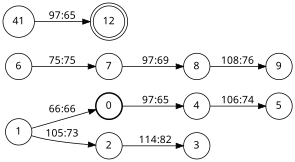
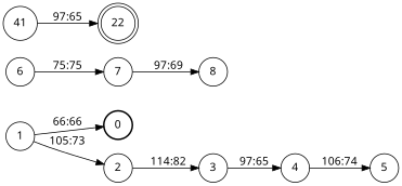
  digraph {
    fontname="Noto Sans"
    nodesep=0.25
    rankdir=LR
    ranksep=0.4
    node [fontname="Noto Sans" fontsize=14 shape=circle style=solid]
    edge [fontname="Noto Sans" fontsize=14]
    n1 [label=0 style=bold]
    n2 [label=1]
    n3 [label=2]
    n4 [label=3]
    n5 [label=4]
    n6 [label=5]
    n7 [label=6]
    n8 [label=7]
    n9 [label=8]
-   n10 [label=9]
    n11 [label=41]
-   n12 [label=12 shape=doublecircle]
+   n12 [label=22 shape=doublecircle]
    n2 -> n1 [label="66:66"]
    n2 -> n3 [label="105:73"]
    n3 -> n4 [label="114:82"]
-   n1 -> n5 [label="97:65"]
+   n4 -> n5 [label="97:65"]
    n5 -> n6 [label="106:74"]
    n7 -> n8 [label="75:75"]
    n8 -> n9 [label="97:69"]
-   n9 -> n10 [label="108:76"]
    n11 -> n12 [label="97:65"]
  }
